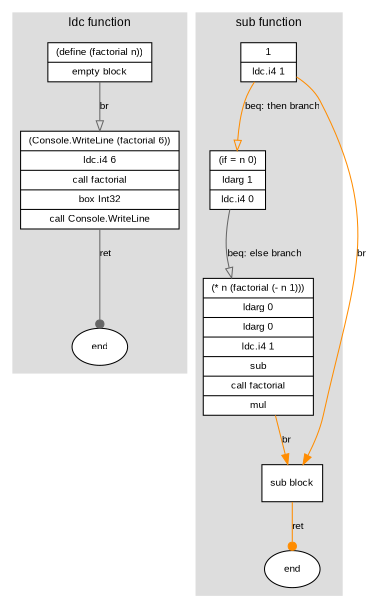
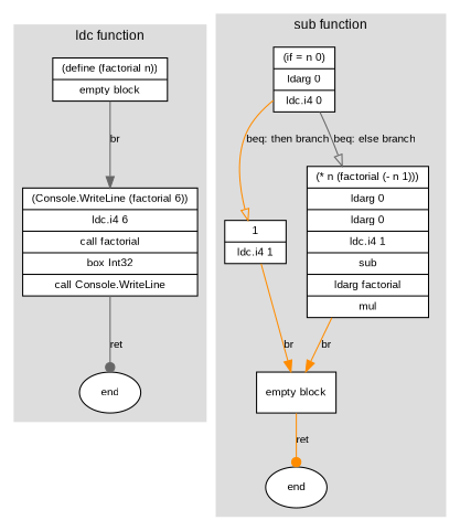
  digraph {
    fontname=Arial
    fontsize=12
    rankdir=TB
    node [fillcolor="#ffffff" fontname=Arial fontsize=10 shape=record style=filled]
    edge [arrowhead=onormal color=darkorange fontname=Arial fontsize=10]
    n1 [label="{ (define (factorial n))|empty block }"]
    n2 [label="{ (Console.WriteLine (factorial 6))|ldc.i4 6|call factorial|box Int32|call Console.WriteLine }"]
    n3 [label=end shape=""]
-   n4 [label="{ (if = n 0)|ldarg 1|ldc.i4 0 }"]
+   n4 [label="{ (if = n 0)|ldarg 0|ldc.i4 0 }"]
    n5 [label="{ 1|ldc.i4 1 }"]
-   n6 [label="{ (* n (factorial (- n 1)))|ldarg 0|ldarg 0|ldc.i4 1|sub|call factorial|mul }"]
-   n7 [label="sub block"]
+   n6 [label="{ (* n (factorial (- n 1)))|ldarg 0|ldarg 0|ldc.i4 1|sub|ldarg factorial|mul }"]
+   n7 [label="empty block"]
    n8 [label=end shape=""]
    subgraph cluster_1 {
      bgcolor="#dddddd"
      label="ldc function"
      penwidth=0
      n1
      n2
      n3
    }
    subgraph cluster_2 {
      bgcolor="#dddddd"
      label="sub function"
      penwidth=0
      n4
      n5
      n6
      n7
      n8
    }
-   n1 -> n2 [color=gray40 label=br]
+   n1 -> n2 [arrowhead=normal color=gray40 label=br]
    n2 -> n3 [arrowhead=dot color=gray40 label=ret]
-   n5 -> n4 [label="beq: then branch"]
+   n4 -> n5 [label="beq: then branch"]
    n4 -> n6 [color=gray40 label="beq: else branch"]
    n5 -> n7 [arrowhead=normal label=br]
    n6 -> n7 [arrowhead=normal label=br]
    n7 -> n8 [arrowhead=dot label=ret]
  }
